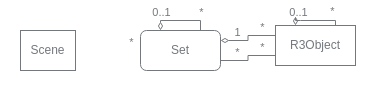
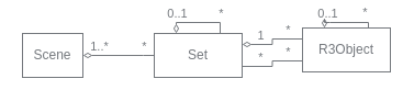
  <mxCell id="0" />
  <mxCell id="1" parent="0" />
  <mxCell id="2" value="Scene" style="whiteSpace=wrap;html=1;align=center;fillColor=none;fontColor=#74787D;strokeColor=#74787D;labelBackgroundColor=none;" vertex="1" parent="1"><mxGeometry x="20" y="30" width="55" height="40" as="geometry" /></mxCell>
- <mxCell id="3" value="Set" style="whiteSpace=wrap;html=1;align=center;fillColor=none;fontColor=#74787D;strokeColor=#74787D;labelBackgroundColor=none;rounded=1;" vertex="1" parent="1"><mxGeometry x="140" y="30" width="80" height="40" as="geometry" /></mxCell>
+ <mxCell id="3" value="Set" style="whiteSpace=wrap;html=1;align=center;fillColor=none;fontColor=#74787D;strokeColor=#74787D;labelBackgroundColor=none;" vertex="1" parent="1"><mxGeometry x="140" y="30" width="80" height="40" as="geometry" /></mxCell>
+ <mxCell id="4" value="" style="edgeStyle=orthogonalEdgeStyle;fontSize=12;html=1;endArrow=none;startArrow=diamondThin;rounded=0;startFill=0;fontColor=#74787D;strokeColor=#74787D;endFill=0;" edge="1" parent="1" source="2" target="3"><mxGeometry width="100" height="100" relative="1" as="geometry"><mxPoint x="140" y="230" as="sourcePoint" /><mxPoint x="240" y="130" as="targetPoint" /><Array as="points"><mxPoint x="130" y="50" /><mxPoint x="130" y="50" /></Array></mxGeometry></mxCell>
+ <mxCell id="5" value="1..*" style="edgeLabel;html=1;align=center;verticalAlign=bottom;resizable=0;points=[];fontColor=#74787D;labelBackgroundColor=none;" connectable="0" vertex="1" parent="4"><mxGeometry x="-0.654" relative="1" as="geometry"><mxPoint x="3" as="offset" /></mxGeometry></mxCell>
  <mxCell id="6" value="R3Object" style="whiteSpace=wrap;html=1;align=center;fillColor=none;fontColor=#74787D;strokeColor=#74787D;labelBackgroundColor=none;" vertex="1" parent="1"><mxGeometry x="275" y="25" width="80" height="40" as="geometry" /></mxCell>
  <mxCell id="7" value="" style="edgeStyle=orthogonalEdgeStyle;fontSize=12;html=1;endArrow=none;startArrow=diamondThin;rounded=0;startFill=0;fontColor=#74787D;strokeColor=#74787D;endFill=0;entryX=0;entryY=0.25;entryDx=0;entryDy=0;exitX=1;exitY=0.25;exitDx=0;exitDy=0;" edge="1" parent="1" source="3" target="6"><mxGeometry width="100" height="100" relative="1" as="geometry"><mxPoint x="110" y="60" as="sourcePoint" /><mxPoint x="190" y="60" as="targetPoint" /></mxGeometry></mxCell>
  <mxCell id="8" value="1" style="edgeLabel;html=1;align=center;verticalAlign=bottom;resizable=0;points=[];fontSize=11;fontFamily=Helvetica;fontColor=#74787D;labelBackgroundColor=none;" connectable="0" vertex="1" parent="7"><mxGeometry x="-0.401" relative="1" as="geometry"><mxPoint x="-2" as="offset" /></mxGeometry></mxCell>
  <mxCell id="9" value="*" style="edgeLabel;html=1;align=center;verticalAlign=bottom;resizable=0;points=[];fontSize=11;fontFamily=Helvetica;fontColor=#74787D;labelBackgroundColor=none;" connectable="0" vertex="1" parent="7"><mxGeometry x="0.633" y="1" relative="1" as="geometry"><mxPoint x="-3" y="1" as="offset" /></mxGeometry></mxCell>
  <mxCell id="10" value="*" style="edgeLabel;html=1;align=center;verticalAlign=bottom;resizable=0;points=[];fontColor=#74787D;labelBackgroundColor=none;labelBorderColor=none;" connectable="0" vertex="1" parent="1"><mxGeometry x="130.001" y="50" as="geometry" /></mxCell>
  <mxCell id="11" value="" style="edgeStyle=orthogonalEdgeStyle;fontSize=12;html=1;endArrow=none;startArrow=diamondThin;rounded=0;startFill=0;fontColor=#74787D;strokeColor=#74787D;endFill=0;exitX=0.25;exitY=0;exitDx=0;exitDy=0;entryX=0.75;entryY=0;entryDx=0;entryDy=0;" edge="1" parent="1" source="3" target="3"><mxGeometry width="100" height="100" relative="1" as="geometry"><mxPoint x="230" y="60" as="sourcePoint" /><mxPoint x="220" y="0" as="targetPoint" /><Array as="points"><mxPoint x="160" y="20" /><mxPoint x="200" y="20" /></Array></mxGeometry></mxCell>
  <mxCell id="12" value="0..1" style="edgeLabel;html=1;align=center;verticalAlign=bottom;resizable=0;points=[];fontSize=11;fontFamily=Helvetica;fontColor=#74787D;labelBackgroundColor=none;" connectable="0" vertex="1" parent="11"><mxGeometry x="-0.401" relative="1" as="geometry"><mxPoint x="-8" as="offset" /></mxGeometry></mxCell>
  <mxCell id="13" value="*" style="edgeLabel;html=1;align=center;verticalAlign=bottom;resizable=0;points=[];fontSize=11;fontFamily=Helvetica;fontColor=#74787D;labelBackgroundColor=none;" connectable="0" vertex="1" parent="11"><mxGeometry x="0.576" relative="1" as="geometry"><mxPoint x="3" as="offset" /></mxGeometry></mxCell>
  <mxCell id="14" value="" style="edgeStyle=orthogonalEdgeStyle;fontSize=12;html=1;endArrow=none;startArrow=diamondThin;rounded=0;startFill=0;fontColor=#74787D;strokeColor=#74787D;endFill=0;exitX=0.25;exitY=0;exitDx=0;exitDy=0;entryX=0.75;entryY=0;entryDx=0;entryDy=0;" edge="1" parent="1" source="6" target="6"><mxGeometry width="100" height="100" relative="1" as="geometry"><mxPoint x="240" y="19.99" as="sourcePoint" /><mxPoint x="290" y="20" as="targetPoint" /><Array as="points"><mxPoint x="300" y="20" /><mxPoint x="340" y="20" /></Array></mxGeometry></mxCell>
  <mxCell id="15" value="0..1" style="edgeLabel;html=1;align=center;verticalAlign=bottom;resizable=0;points=[];fontSize=11;fontFamily=Helvetica;fontColor=#74787D;labelBackgroundColor=none;" connectable="0" vertex="1" parent="14"><mxGeometry x="-0.401" relative="1" as="geometry"><mxPoint x="-8" as="offset" /></mxGeometry></mxCell>
  <mxCell id="16" value="*" style="edgeLabel;html=1;align=center;verticalAlign=bottom;resizable=0;points=[];fontSize=11;fontFamily=Helvetica;fontColor=#74787D;labelBackgroundColor=none;" connectable="0" vertex="1" parent="14"><mxGeometry x="0.667" y="1" relative="1" as="geometry"><mxPoint x="-1" as="offset" /></mxGeometry></mxCell>
  <mxCell id="17" value="" style="edgeStyle=orthogonalEdgeStyle;fontSize=12;html=1;endArrow=none;startArrow=none;rounded=0;startFill=0;fontColor=#74787D;strokeColor=#74787D;endFill=0;entryX=0;entryY=0.75;entryDx=0;entryDy=0;exitX=1;exitY=0.75;exitDx=0;exitDy=0;" edge="1" parent="1" source="3" target="6"><mxGeometry width="100" height="100" relative="1" as="geometry"><mxPoint x="223" y="58" as="sourcePoint" /><mxPoint x="263" y="58" as="targetPoint" /></mxGeometry></mxCell>
  <mxCell id="18" value="*" style="edgeLabel;html=1;align=center;verticalAlign=bottom;resizable=0;points=[];fontSize=11;fontFamily=Helvetica;fontColor=#74787D;labelBackgroundColor=none;" connectable="0" vertex="1" parent="17"><mxGeometry x="-0.401" relative="1" as="geometry"><mxPoint x="-2" as="offset" /></mxGeometry></mxCell>
  <mxCell id="19" value="*" style="edgeLabel;html=1;align=center;verticalAlign=bottom;resizable=0;points=[];fontSize=11;fontFamily=Helvetica;fontColor=#74787D;labelBackgroundColor=none;" connectable="0" vertex="1" parent="17"><mxGeometry x="0.633" y="1" relative="1" as="geometry"><mxPoint x="-3" y="1" as="offset" /></mxGeometry></mxCell>
